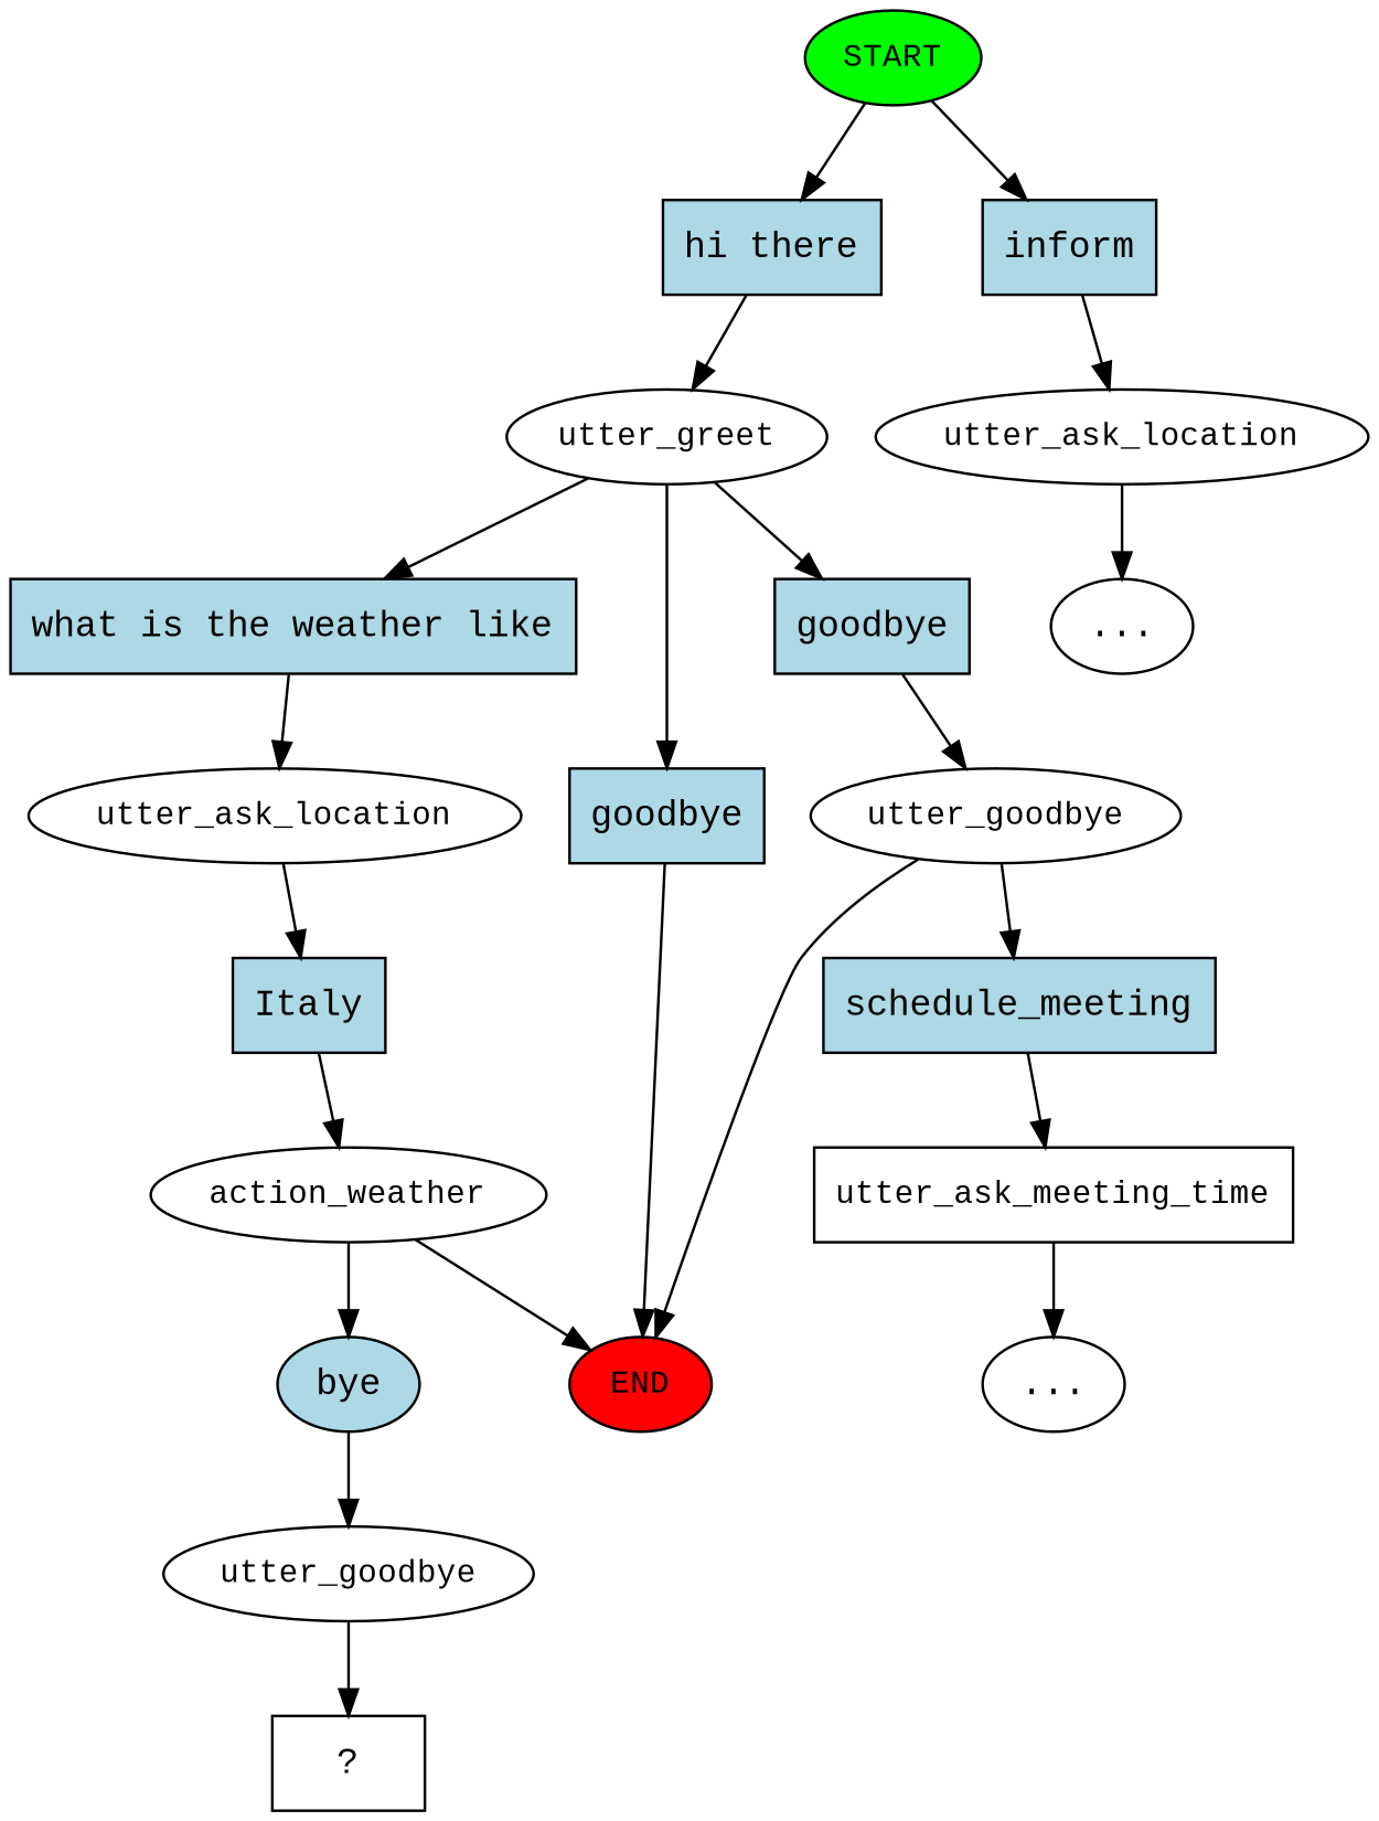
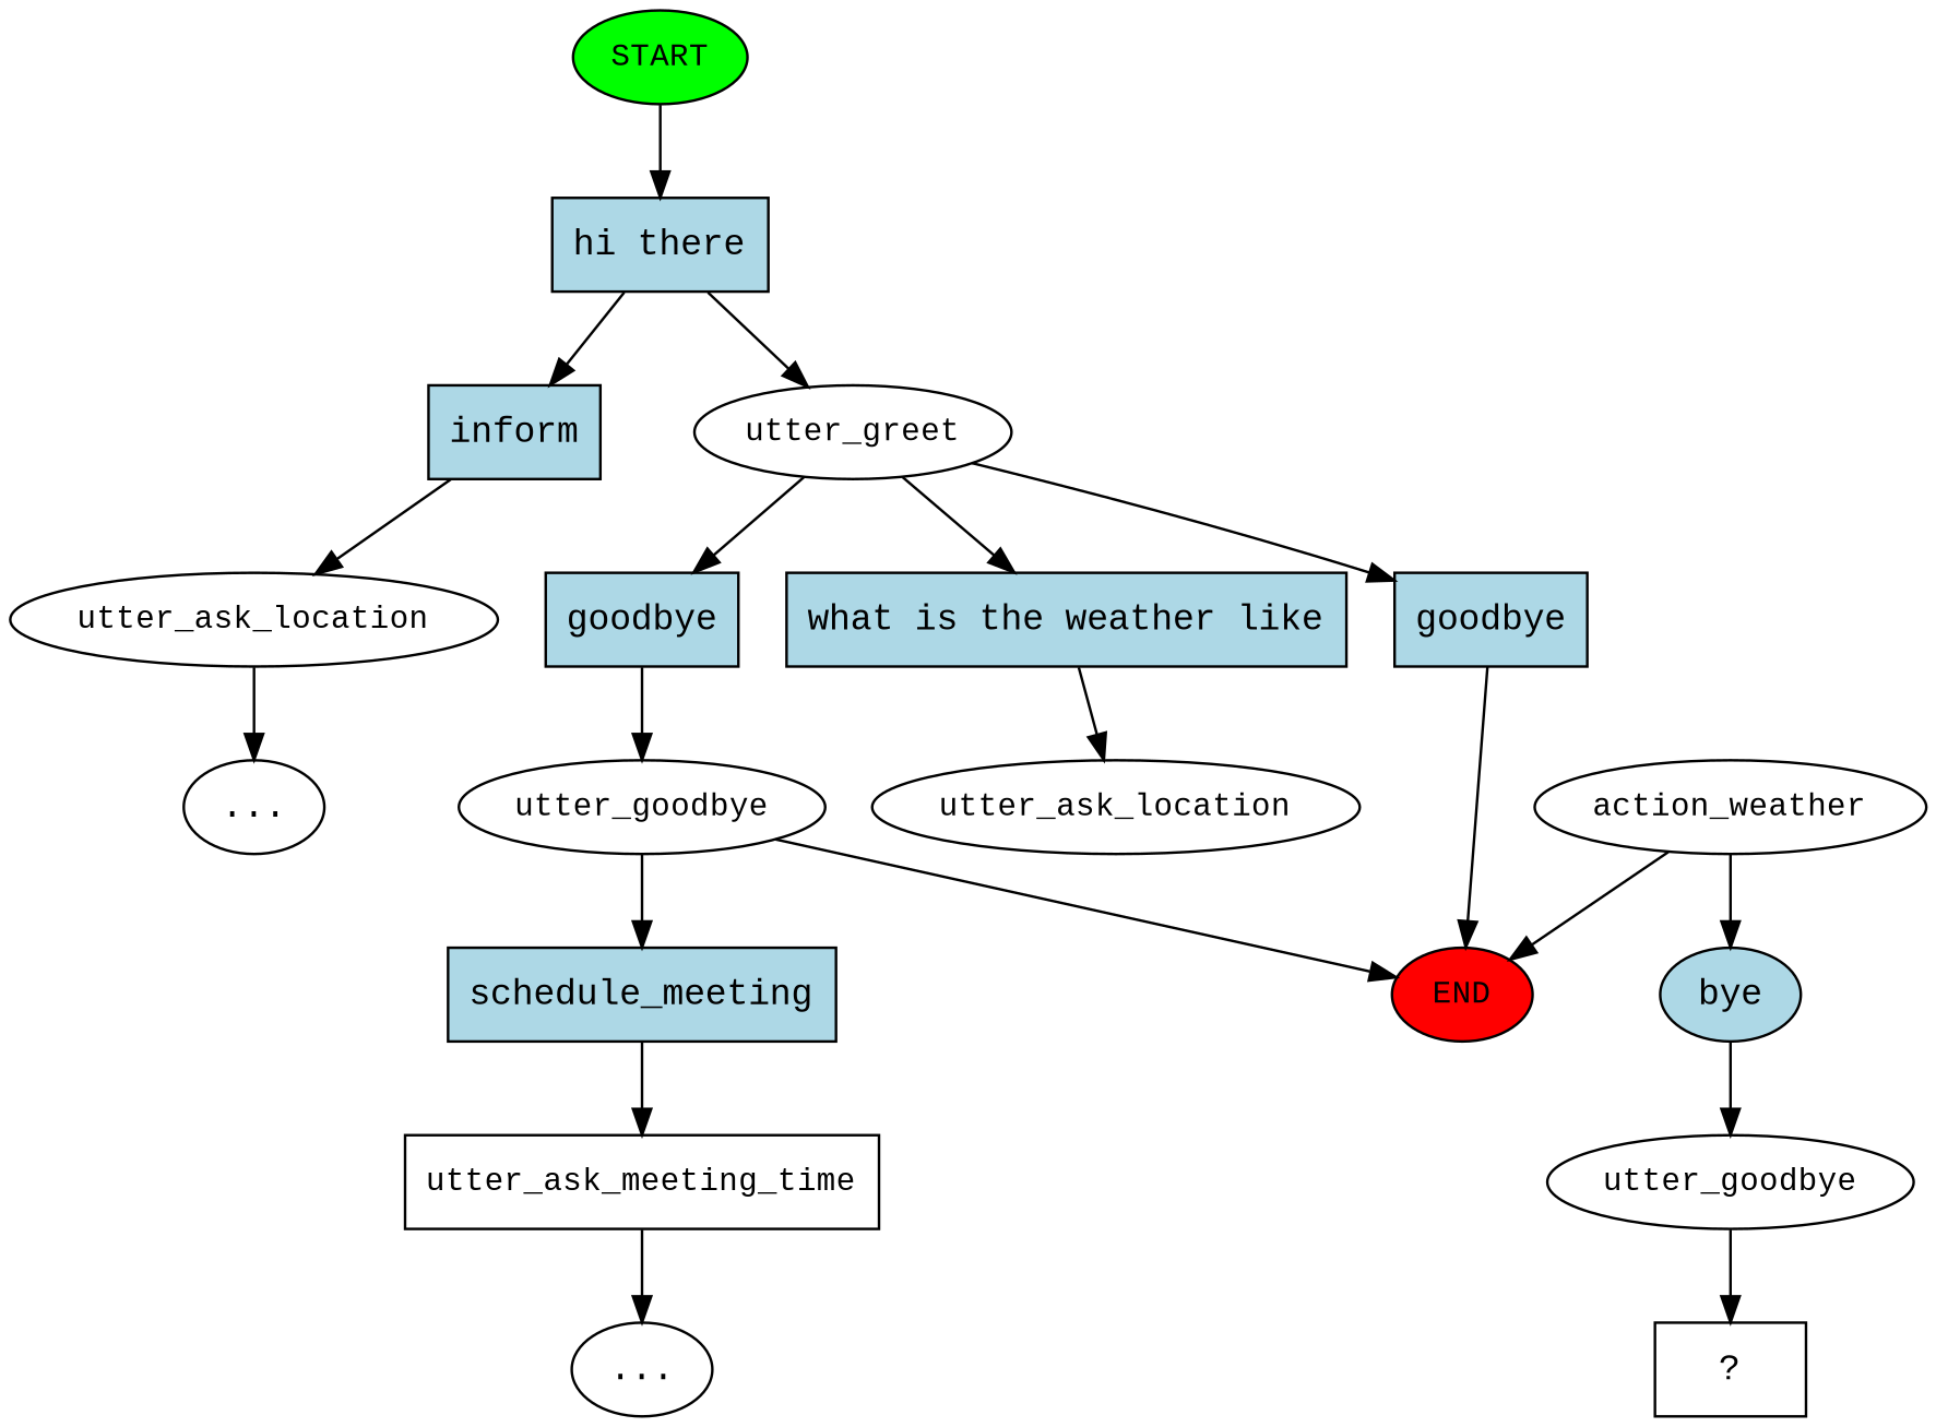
  digraph {
    fontname="Liberation Mono"
    node [fontname="Liberation Mono"]
    edge [fontname="Liberation Mono"]
    n1 [fillcolor=green fontsize=12 label=START style=filled]
    n2 [fillcolor=lightblue label="hi there" shape=rect style=filled]
    n3 [fillcolor=lightblue label=inform shape=rect style=filled]
    n4 [fontsize=12 label=utter_greet]
    n5 [fontsize=12 label=utter_ask_location]
    n6 [fillcolor=red fontsize=12 label=END style=filled]
    n7 [fillcolor=lightblue label=goodbye shape=rect style=filled]
    n8 [fillcolor=lightblue label="what is the weather like" shape=rect style=filled]
    n9 [fillcolor=lightblue label=goodbye shape=rect style=filled]
    n10 [fontsize=12 label=utter_goodbye]
    n11 [fontsize=12 label=utter_ask_location]
    n12 [fillcolor=lightblue label=schedule_meeting shape=rect style=filled]
    n13 [fontsize=12 label=utter_ask_meeting_time shape=box]
    n14 [label="..."]
    n15 [label="..."]
-   n16 [fillcolor=lightblue label=Italy shape=rect style=filled]
    n17 [fontsize=12 label=action_weather]
    n18 [fillcolor=lightblue label=bye shape=ellipse style=filled]
    n19 [fontsize=12 label=utter_goodbye]
    n20 [label="  ?  " shape=rect]
    n1 -> n2
-   n1 -> n3
+   n2 -> n3
    n2 -> n4
    n3 -> n5
    n4 -> n7
    n4 -> n8
    n4 -> n9
    n5 -> n15
    n7 -> n10
    n8 -> n11
    n9 -> n6
    n10 -> n6
    n10 -> n12
-   n11 -> n16
    n12 -> n13
    n13 -> n14
-   n16 -> n17
    n17 -> n6
    n17 -> n18
    n18 -> n19
    n19 -> n20
  }
